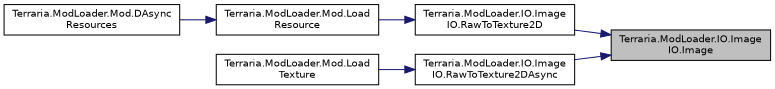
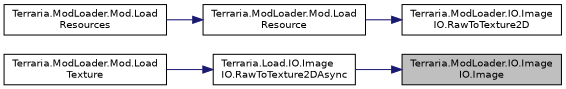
  digraph {
    rankdir=RL
    node [color=black fillcolor=white fontname=Helvetica fontsize=10 shape=record style=filled]
    edge [color=midnightblue dir=back fontname=Helvetica fontsize=10 labelfontname=Helvetica labelfontsize=10 style=solid]
    n1 [fillcolor=grey75 fontcolor=black height=0.2 label="Terraria.ModLoader.IO.Image\lIO.Image" width=0.4]
    n2 [height=0.2 label="Terraria.ModLoader.IO.Image\lIO.RawToTexture2D" width=0.4]
-   n3 [height=0.2 label="Terraria.ModLoader.IO.Image\lIO.RawToTexture2DAsync" width=0.4]
+   n3 [height=0.2 label="Terraria.Load.IO.Image\lIO.RawToTexture2DAsync" width=0.4]
    n4 [height=0.2 label="Terraria.ModLoader.Mod.Load\lResource" width=0.4]
    n5 [height=0.2 label="Terraria.ModLoader.Mod.Load\lTexture" width=0.4]
-   n6 [height=0.2 label="Terraria.ModLoader.Mod.DAsync\lResources" width=0.4]
-   n1 -> n2
+   n6 [height=0.2 label="Terraria.ModLoader.Mod.Load\lResources" width=0.4]
    n1 -> n3
    n2 -> n4
    n3 -> n5
    n4 -> n6
  }
